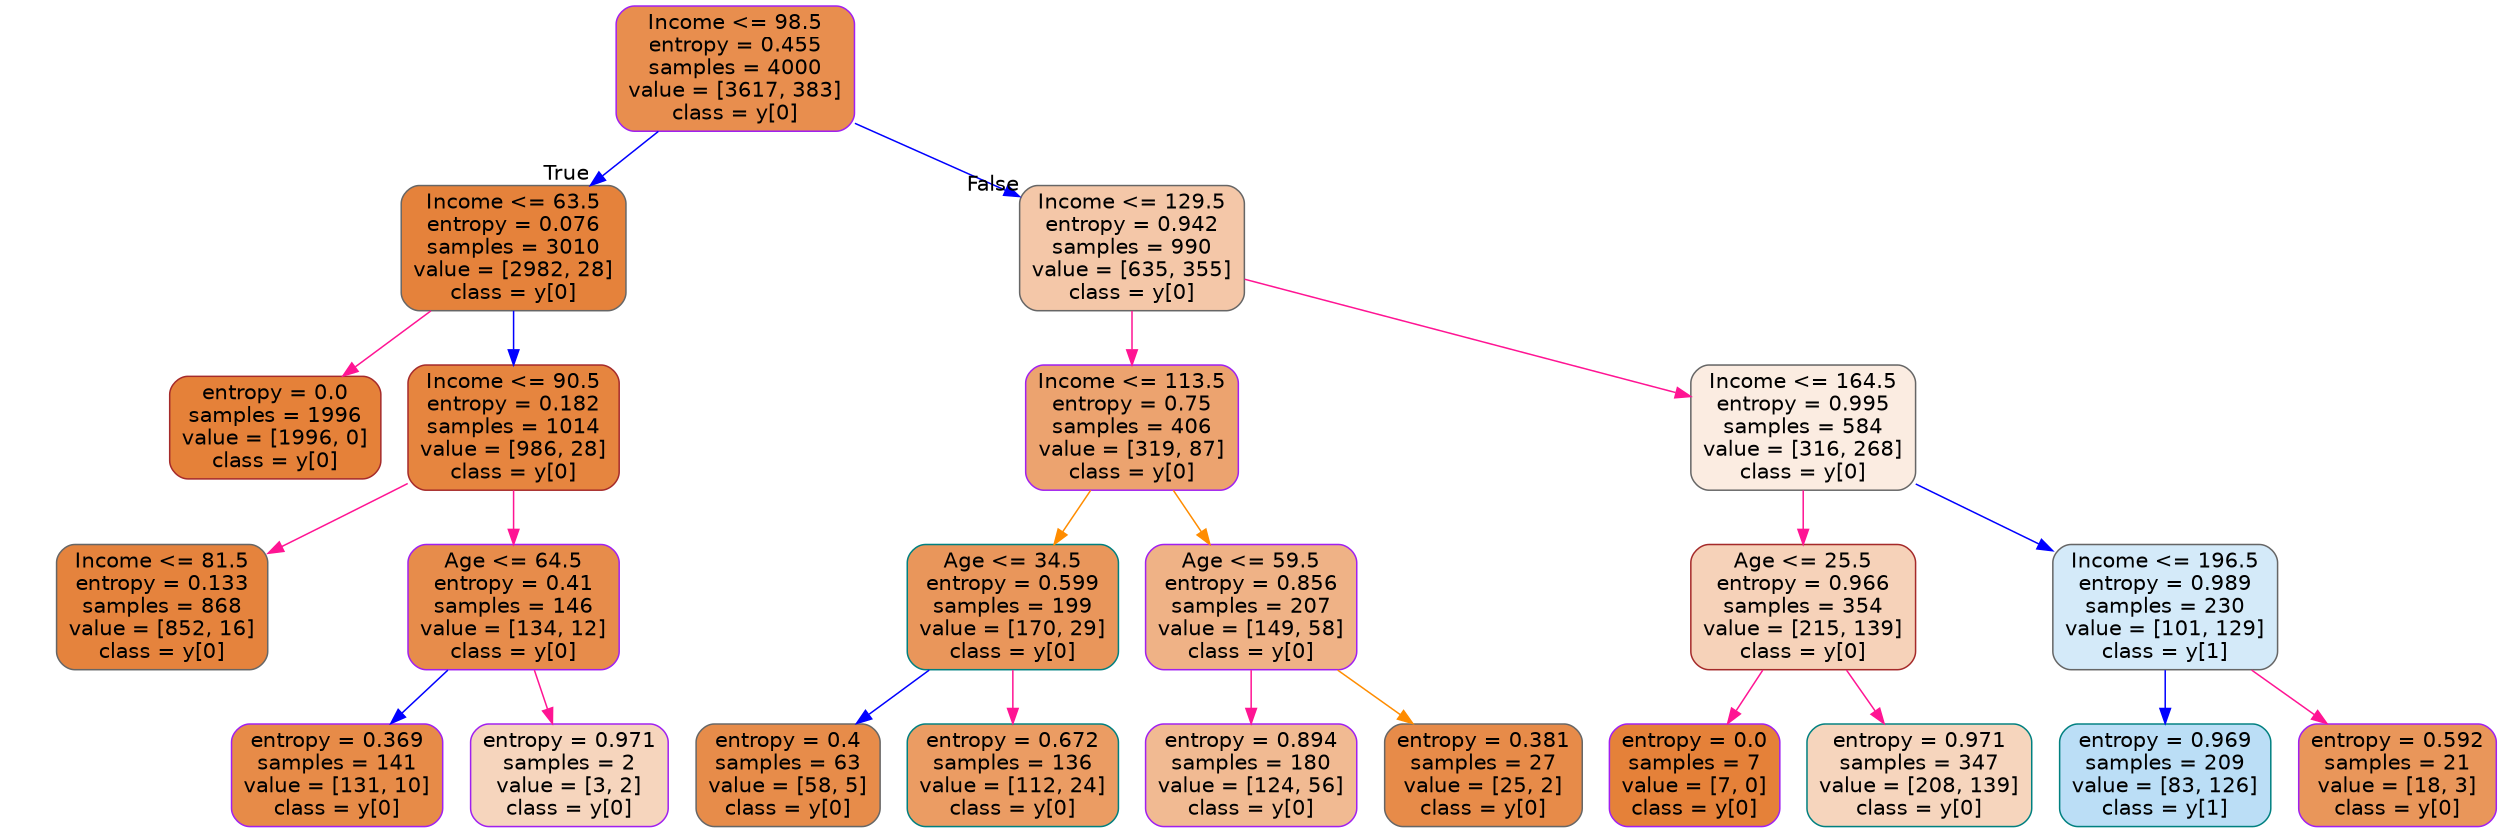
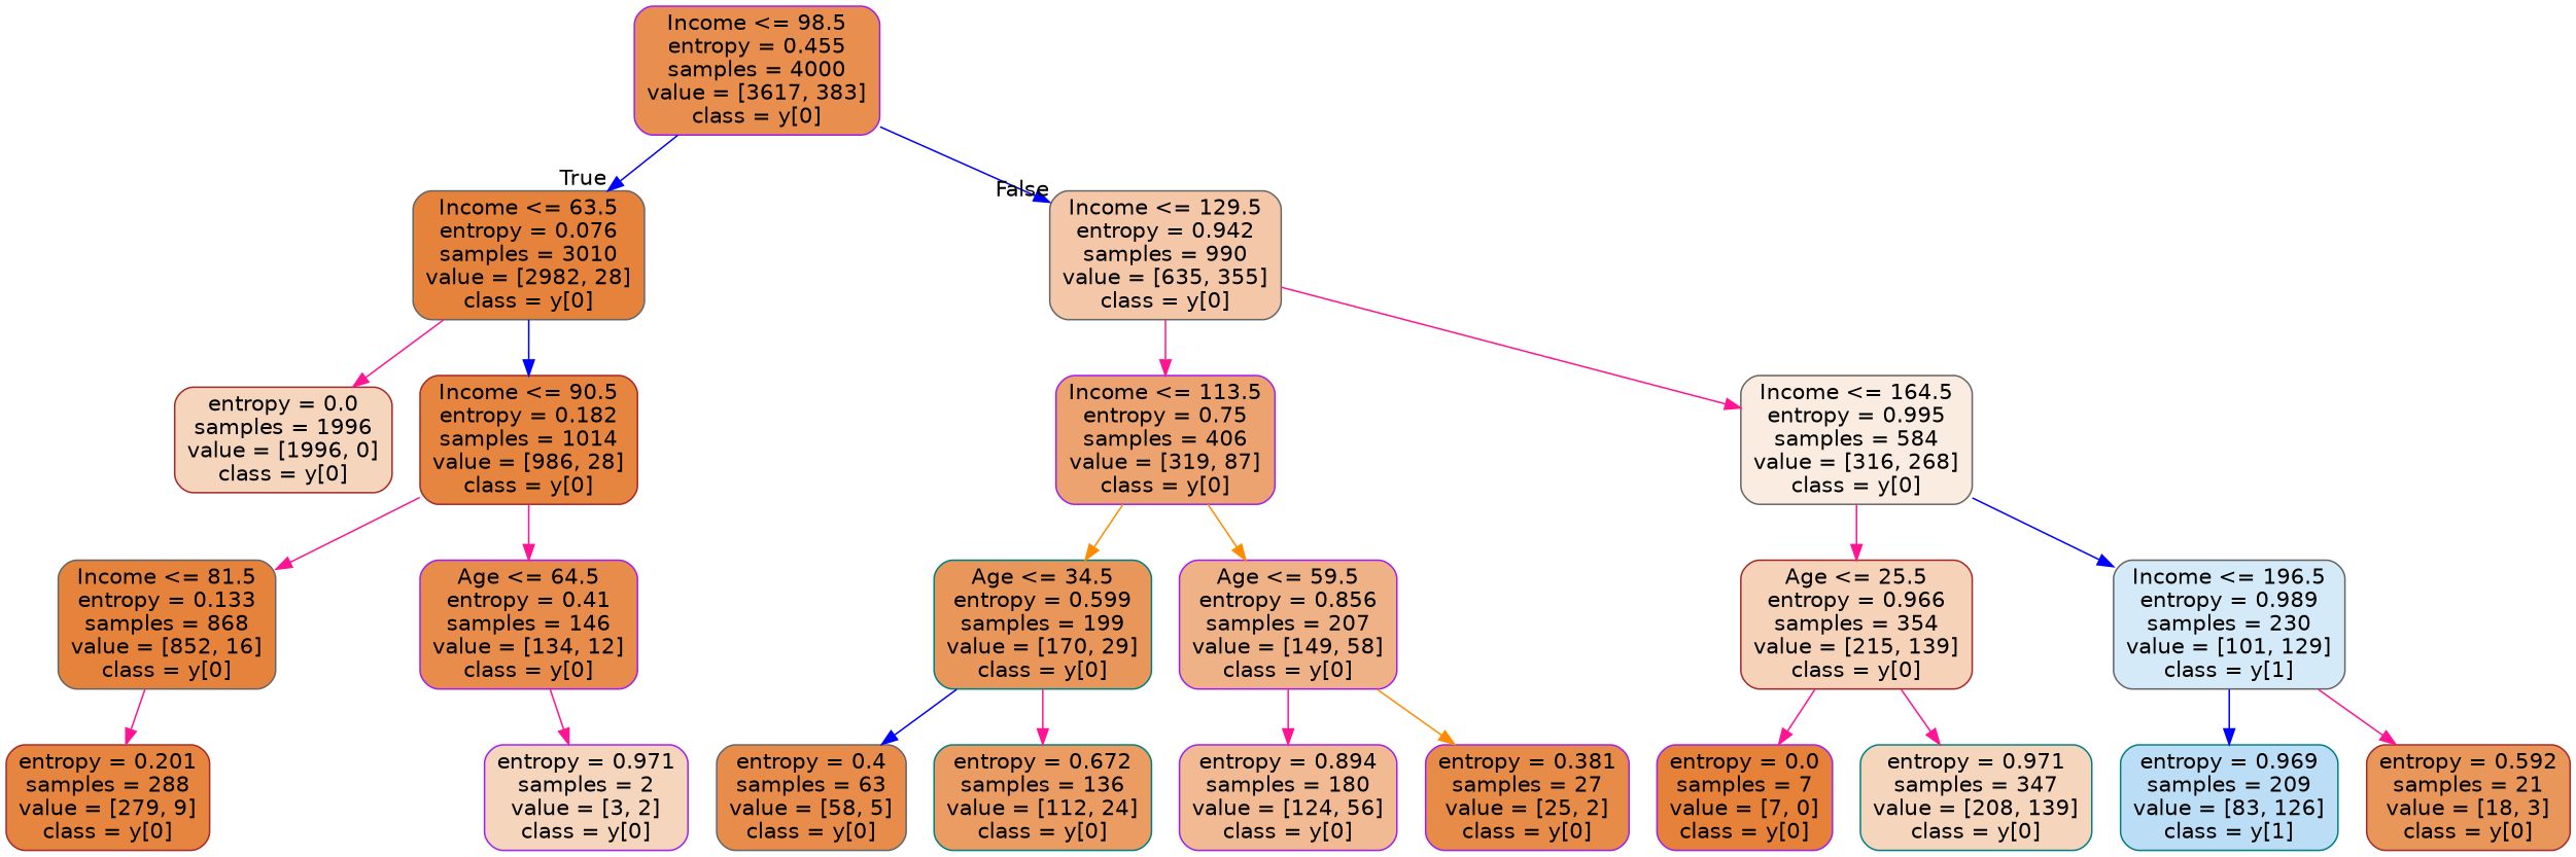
  digraph {
    node [color=purple fillcolor="#e58139" fontname=helvetica shape=box style="filled, rounded"]
    edge [color=deeppink fontname=helvetica]
    n1 [fillcolor="#e88e4e" label="Income <= 98.5\nentropy = 0.455\nsamples = 4000\nvalue = [3617, 383]\nclass = y[0]"]
    n2 [color=gray40 fillcolor="#e5823b" label="Income <= 63.5\nentropy = 0.076\nsamples = 3010\nvalue = [2982, 28]\nclass = y[0]"]
    n3 [color=gray40 fillcolor="#f4c7a8" label="Income <= 129.5\nentropy = 0.942\nsamples = 990\nvalue = [635, 355]\nclass = y[0]"]
-   n4 [color=brown label="entropy = 0.0\nsamples = 1996\nvalue = [1996, 0]\nclass = y[0]"]
+   n4 [color=brown fillcolor="#f6d5bd" label="entropy = 0.0\nsamples = 1996\nvalue = [1996, 0]\nclass = y[0]"]
    n5 [color=brown fillcolor="#e6853f" label="Income <= 90.5\nentropy = 0.182\nsamples = 1014\nvalue = [986, 28]\nclass = y[0]"]
    n6 [fillcolor="#eca36f" label="Income <= 113.5\nentropy = 0.75\nsamples = 406\nvalue = [319, 87]\nclass = y[0]"]
    n7 [color=gray40 fillcolor="#fbece1" label="Income <= 164.5\nentropy = 0.995\nsamples = 584\nvalue = [316, 268]\nclass = y[0]"]
    n8 [color=gray40 fillcolor="#e5833d" label="Income <= 81.5\nentropy = 0.133\nsamples = 868\nvalue = [852, 16]\nclass = y[0]"]
    n9 [fillcolor="#e78c4b" label="Age <= 64.5\nentropy = 0.41\nsamples = 146\nvalue = [134, 12]\nclass = y[0]"]
-   n11 [fillcolor="#e78b48" label="entropy = 0.369\nsamples = 141\nvalue = [131, 10]\nclass = y[0]"]
+   n10 [color=brown fillcolor="#e6853f" label="entropy = 0.201\nsamples = 288\nvalue = [279, 9]\nclass = y[0]"]
    n12 [fillcolor="#f6d5bd" label="entropy = 0.971\nsamples = 2\nvalue = [3, 2]\nclass = y[0]"]
    n13 [color=teal fillcolor="#e9965b" label="Age <= 34.5\nentropy = 0.599\nsamples = 199\nvalue = [170, 29]\nclass = y[0]"]
    n14 [fillcolor="#efb286" label="Age <= 59.5\nentropy = 0.856\nsamples = 207\nvalue = [149, 58]\nclass = y[0]"]
    n15 [color=brown fillcolor="#f6d2b9" label="Age <= 25.5\nentropy = 0.966\nsamples = 354\nvalue = [215, 139]\nclass = y[0]"]
    n16 [color=gray40 fillcolor="#d4eaf9" label="Income <= 196.5\nentropy = 0.989\nsamples = 230\nvalue = [101, 129]\nclass = y[1]"]
    n17 [color=gray40 fillcolor="#e78c4a" label="entropy = 0.4\nsamples = 63\nvalue = [58, 5]\nclass = y[0]"]
    n18 [color=teal fillcolor="#eb9c63" label="entropy = 0.672\nsamples = 136\nvalue = [112, 24]\nclass = y[0]"]
    n19 [fillcolor="#f1ba92" label="entropy = 0.894\nsamples = 180\nvalue = [124, 56]\nclass = y[0]"]
-   n20 [color=gray40 fillcolor="#e78b49" label="entropy = 0.381\nsamples = 27\nvalue = [25, 2]\nclass = y[0]"]
+   n20 [fillcolor="#e78b49" label="entropy = 0.381\nsamples = 27\nvalue = [25, 2]\nclass = y[0]"]
    n21 [label="entropy = 0.0\nsamples = 7\nvalue = [7, 0]\nclass = y[0]"]
    n22 [color=teal fillcolor="#f6d5bd" label="entropy = 0.971\nsamples = 347\nvalue = [208, 139]\nclass = y[0]"]
    n23 [color=teal fillcolor="#bbdef6" label="entropy = 0.969\nsamples = 209\nvalue = [83, 126]\nclass = y[1]"]
-   n24 [fillcolor="#e9965a" label="entropy = 0.592\nsamples = 21\nvalue = [18, 3]\nclass = y[0]"]
+   n24 [color=brown fillcolor="#e9965a" label="entropy = 0.592\nsamples = 21\nvalue = [18, 3]\nclass = y[0]"]
    n1 -> n2 [color=blue headlabel=True labelangle=45 labeldistance=2.5]
    n1 -> n3 [color=blue headlabel=False labelangle=-45 labeldistance=2.5]
    n2 -> n4
    n2 -> n5 [color=blue]
    n3 -> n6
    n3 -> n7
    n5 -> n8
    n5 -> n9
    n6 -> n13 [color=darkorange]
    n6 -> n14 [color=darkorange]
    n7 -> n15
    n7 -> n16 [color=blue]
-   n9 -> n11 [color=blue]
+   n8 -> n10
    n9 -> n12
    n13 -> n17 [color=blue]
    n13 -> n18
    n14 -> n19
    n14 -> n20 [color=darkorange]
    n15 -> n21
    n15 -> n22
    n16 -> n23 [color=blue]
    n16 -> n24
  }
